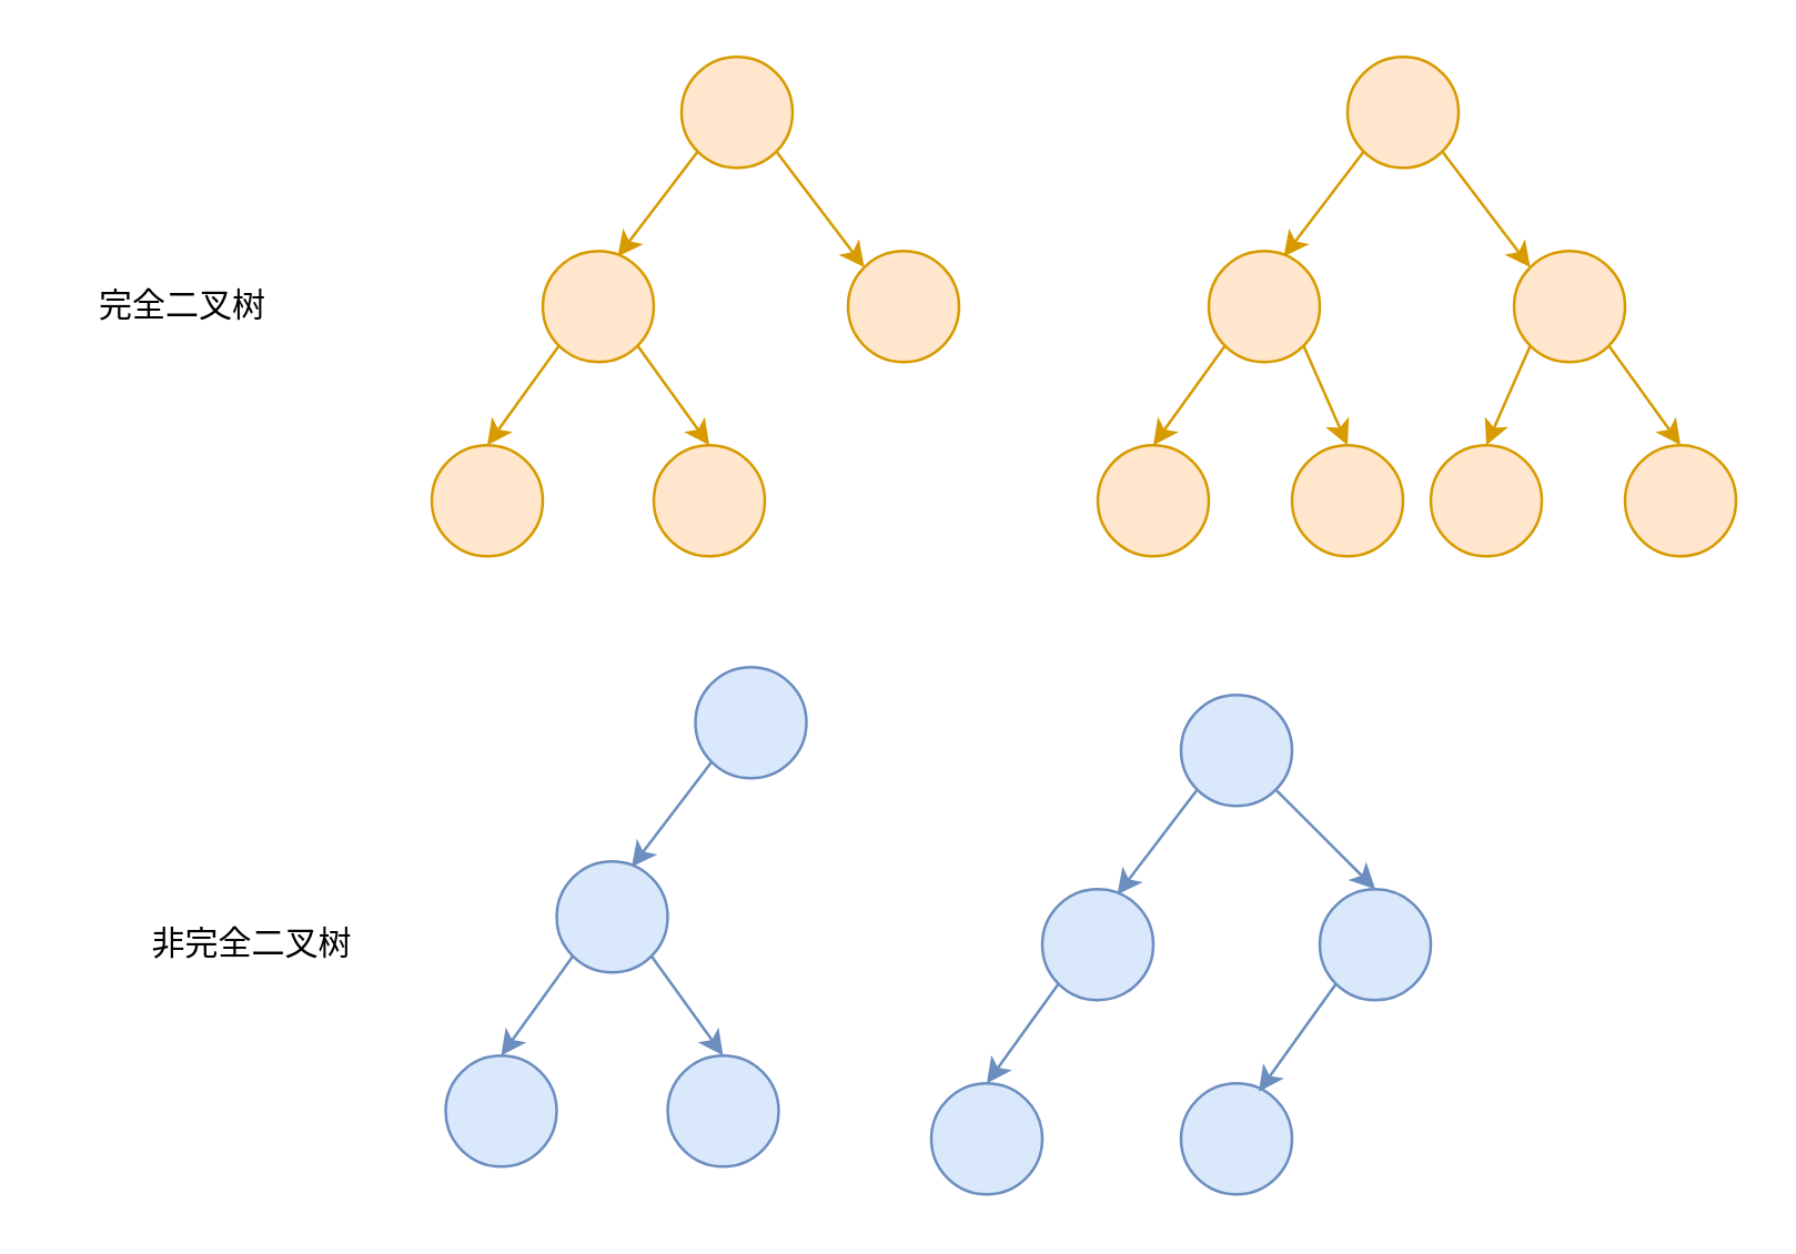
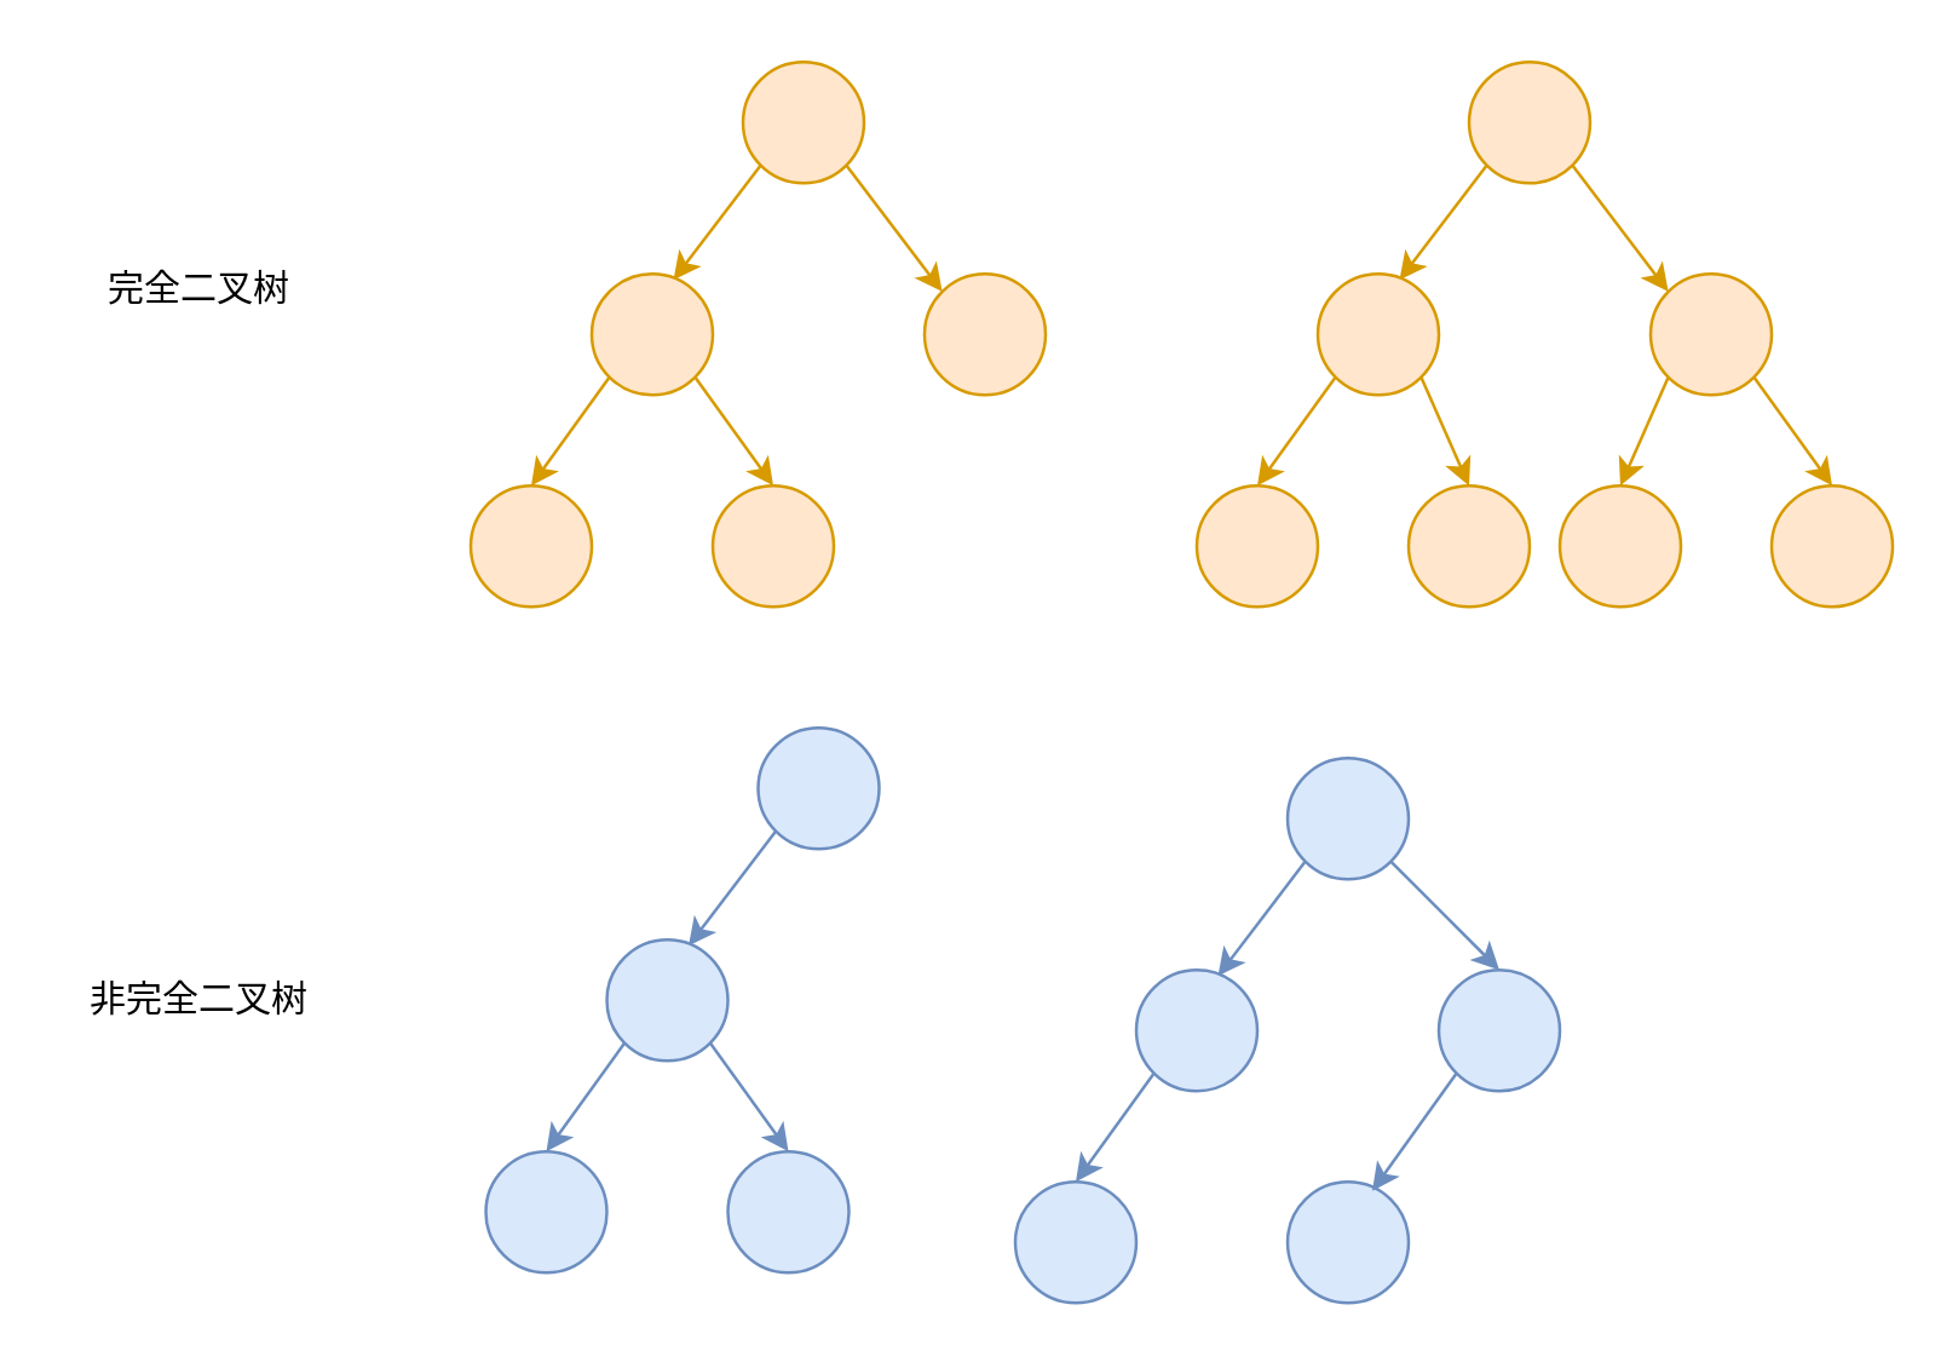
  <mxCell id="0" />
  <mxCell id="1" parent="0" />
  <mxCell id="2" style="rounded=0;orthogonalLoop=1;jettySize=auto;html=1;exitX=0;exitY=1;exitDx=0;exitDy=0;entryX=0.675;entryY=0.05;entryDx=0;entryDy=0;entryPerimeter=0;fillColor=#ffe6cc;strokeColor=#d79b00;" edge="1" parent="1" source="4" target="7"><mxGeometry relative="1" as="geometry" /></mxCell>
  <mxCell id="3" style="edgeStyle=none;rounded=0;orthogonalLoop=1;jettySize=auto;html=1;exitX=1;exitY=1;exitDx=0;exitDy=0;entryX=0;entryY=0;entryDx=0;entryDy=0;fillColor=#ffe6cc;strokeColor=#d79b00;" edge="1" parent="1" source="4" target="8"><mxGeometry relative="1" as="geometry" /></mxCell>
  <mxCell id="4" value="" style="ellipse;whiteSpace=wrap;html=1;aspect=fixed;fillColor=#ffe6cc;strokeColor=#d79b00;" vertex="1" parent="1"><mxGeometry x="245" y="20" width="40" height="40" as="geometry" /></mxCell>
  <mxCell id="5" style="edgeStyle=none;rounded=0;orthogonalLoop=1;jettySize=auto;html=1;exitX=0;exitY=1;exitDx=0;exitDy=0;entryX=0.5;entryY=0;entryDx=0;entryDy=0;fillColor=#ffe6cc;strokeColor=#d79b00;" edge="1" parent="1" source="7" target="9"><mxGeometry relative="1" as="geometry" /></mxCell>
  <mxCell id="6" style="edgeStyle=none;rounded=0;orthogonalLoop=1;jettySize=auto;html=1;exitX=1;exitY=1;exitDx=0;exitDy=0;entryX=0.5;entryY=0;entryDx=0;entryDy=0;fillColor=#ffe6cc;strokeColor=#d79b00;" edge="1" parent="1" source="7" target="10"><mxGeometry relative="1" as="geometry" /></mxCell>
  <mxCell id="7" value="" style="ellipse;whiteSpace=wrap;html=1;aspect=fixed;fillColor=#ffe6cc;strokeColor=#d79b00;" vertex="1" parent="1"><mxGeometry x="195" y="90" width="40" height="40" as="geometry" /></mxCell>
  <mxCell id="8" value="" style="ellipse;whiteSpace=wrap;html=1;aspect=fixed;fillColor=#ffe6cc;strokeColor=#d79b00;" vertex="1" parent="1"><mxGeometry x="305" y="90" width="40" height="40" as="geometry" /></mxCell>
  <mxCell id="9" value="" style="ellipse;whiteSpace=wrap;html=1;aspect=fixed;fillColor=#ffe6cc;strokeColor=#d79b00;" vertex="1" parent="1"><mxGeometry x="155" y="160" width="40" height="40" as="geometry" /></mxCell>
  <mxCell id="10" value="" style="ellipse;whiteSpace=wrap;html=1;aspect=fixed;fillColor=#ffe6cc;strokeColor=#d79b00;" vertex="1" parent="1"><mxGeometry x="235" y="160" width="40" height="40" as="geometry" /></mxCell>
  <mxCell id="11" style="rounded=0;orthogonalLoop=1;jettySize=auto;html=1;exitX=0;exitY=1;exitDx=0;exitDy=0;entryX=0.675;entryY=0.05;entryDx=0;entryDy=0;entryPerimeter=0;fillColor=#ffe6cc;strokeColor=#d79b00;" edge="1" parent="1" source="13" target="16"><mxGeometry relative="1" as="geometry" /></mxCell>
  <mxCell id="12" style="edgeStyle=none;rounded=0;orthogonalLoop=1;jettySize=auto;html=1;exitX=1;exitY=1;exitDx=0;exitDy=0;entryX=0;entryY=0;entryDx=0;entryDy=0;fillColor=#ffe6cc;strokeColor=#d79b00;" edge="1" parent="1" source="13" target="19"><mxGeometry relative="1" as="geometry" /></mxCell>
  <mxCell id="13" value="" style="ellipse;whiteSpace=wrap;html=1;aspect=fixed;fillColor=#ffe6cc;strokeColor=#d79b00;" vertex="1" parent="1"><mxGeometry x="485" y="20" width="40" height="40" as="geometry" /></mxCell>
  <mxCell id="14" style="edgeStyle=none;rounded=0;orthogonalLoop=1;jettySize=auto;html=1;exitX=0;exitY=1;exitDx=0;exitDy=0;entryX=0.5;entryY=0;entryDx=0;entryDy=0;fillColor=#ffe6cc;strokeColor=#d79b00;" edge="1" parent="1" source="16" target="20"><mxGeometry relative="1" as="geometry" /></mxCell>
  <mxCell id="15" style="edgeStyle=none;rounded=0;orthogonalLoop=1;jettySize=auto;html=1;exitX=1;exitY=1;exitDx=0;exitDy=0;entryX=0.5;entryY=0;entryDx=0;entryDy=0;fillColor=#ffe6cc;strokeColor=#d79b00;" edge="1" parent="1" source="16" target="21"><mxGeometry relative="1" as="geometry" /></mxCell>
  <mxCell id="16" value="" style="ellipse;whiteSpace=wrap;html=1;aspect=fixed;fillColor=#ffe6cc;strokeColor=#d79b00;" vertex="1" parent="1"><mxGeometry x="435" y="90" width="40" height="40" as="geometry" /></mxCell>
  <mxCell id="17" style="edgeStyle=none;rounded=0;orthogonalLoop=1;jettySize=auto;html=1;exitX=0;exitY=1;exitDx=0;exitDy=0;entryX=0.5;entryY=0;entryDx=0;entryDy=0;fillColor=#ffe6cc;strokeColor=#d79b00;" edge="1" parent="1" source="19" target="22"><mxGeometry relative="1" as="geometry" /></mxCell>
  <mxCell id="18" style="edgeStyle=none;rounded=0;orthogonalLoop=1;jettySize=auto;html=1;exitX=1;exitY=1;exitDx=0;exitDy=0;entryX=0.5;entryY=0;entryDx=0;entryDy=0;fillColor=#ffe6cc;strokeColor=#d79b00;" edge="1" parent="1" source="19" target="23"><mxGeometry relative="1" as="geometry" /></mxCell>
  <mxCell id="19" value="" style="ellipse;whiteSpace=wrap;html=1;aspect=fixed;fillColor=#ffe6cc;strokeColor=#d79b00;" vertex="1" parent="1"><mxGeometry x="545" y="90" width="40" height="40" as="geometry" /></mxCell>
  <mxCell id="20" value="" style="ellipse;whiteSpace=wrap;html=1;aspect=fixed;fillColor=#ffe6cc;strokeColor=#d79b00;" vertex="1" parent="1"><mxGeometry x="395" y="160" width="40" height="40" as="geometry" /></mxCell>
  <mxCell id="21" value="" style="ellipse;whiteSpace=wrap;html=1;aspect=fixed;fillColor=#ffe6cc;strokeColor=#d79b00;" vertex="1" parent="1"><mxGeometry x="465" y="160" width="40" height="40" as="geometry" /></mxCell>
  <mxCell id="22" value="" style="ellipse;whiteSpace=wrap;html=1;aspect=fixed;fillColor=#ffe6cc;strokeColor=#d79b00;" vertex="1" parent="1"><mxGeometry x="515" y="160" width="40" height="40" as="geometry" /></mxCell>
  <mxCell id="23" value="" style="ellipse;whiteSpace=wrap;html=1;aspect=fixed;fillColor=#ffe6cc;strokeColor=#d79b00;" vertex="1" parent="1"><mxGeometry x="585" y="160" width="40" height="40" as="geometry" /></mxCell>
- <mxCell id="24" value="完全二叉树" style="text;html=1;align=center;verticalAlign=middle;resizable=0;points=[];autosize=1;strokeColor=none;" vertex="1" parent="1"><mxGeometry x="25" y="100" width="80" height="20" as="geometry" /></mxCell>
+ <mxCell id="24" value="完全二叉树" style="text;html=1;align=center;verticalAlign=middle;resizable=0;points=[];autosize=1;strokeColor=none;" vertex="1" parent="1"><mxGeometry x="25" y="85" width="80" height="20" as="geometry" /></mxCell>
  <mxCell id="25" style="rounded=0;orthogonalLoop=1;jettySize=auto;html=1;exitX=0;exitY=1;exitDx=0;exitDy=0;entryX=0.675;entryY=0.05;entryDx=0;entryDy=0;entryPerimeter=0;fillColor=#dae8fc;strokeColor=#6c8ebf;" edge="1" parent="1" source="26" target="29"><mxGeometry relative="1" as="geometry" /></mxCell>
  <mxCell id="26" value="" style="ellipse;whiteSpace=wrap;html=1;aspect=fixed;fillColor=#dae8fc;strokeColor=#6c8ebf;" vertex="1" parent="1"><mxGeometry x="250" y="240" width="40" height="40" as="geometry" /></mxCell>
  <mxCell id="27" style="edgeStyle=none;rounded=0;orthogonalLoop=1;jettySize=auto;html=1;exitX=0;exitY=1;exitDx=0;exitDy=0;entryX=0.5;entryY=0;entryDx=0;entryDy=0;fillColor=#dae8fc;strokeColor=#6c8ebf;" edge="1" parent="1" source="29" target="30"><mxGeometry relative="1" as="geometry" /></mxCell>
  <mxCell id="28" style="edgeStyle=none;rounded=0;orthogonalLoop=1;jettySize=auto;html=1;exitX=1;exitY=1;exitDx=0;exitDy=0;entryX=0.5;entryY=0;entryDx=0;entryDy=0;fillColor=#dae8fc;strokeColor=#6c8ebf;" edge="1" parent="1" source="29" target="31"><mxGeometry relative="1" as="geometry" /></mxCell>
  <mxCell id="29" value="" style="ellipse;whiteSpace=wrap;html=1;aspect=fixed;fillColor=#dae8fc;strokeColor=#6c8ebf;" vertex="1" parent="1"><mxGeometry x="200" y="310" width="40" height="40" as="geometry" /></mxCell>
  <mxCell id="30" value="" style="ellipse;whiteSpace=wrap;html=1;aspect=fixed;fillColor=#dae8fc;strokeColor=#6c8ebf;" vertex="1" parent="1"><mxGeometry x="160" y="380" width="40" height="40" as="geometry" /></mxCell>
  <mxCell id="31" value="" style="ellipse;whiteSpace=wrap;html=1;aspect=fixed;fillColor=#dae8fc;strokeColor=#6c8ebf;" vertex="1" parent="1"><mxGeometry x="240" y="380" width="40" height="40" as="geometry" /></mxCell>
  <mxCell id="32" style="rounded=0;orthogonalLoop=1;jettySize=auto;html=1;exitX=0;exitY=1;exitDx=0;exitDy=0;entryX=0.675;entryY=0.05;entryDx=0;entryDy=0;entryPerimeter=0;fillColor=#dae8fc;strokeColor=#6c8ebf;" edge="1" parent="1" source="34" target="36"><mxGeometry relative="1" as="geometry" /></mxCell>
  <mxCell id="33" style="edgeStyle=none;rounded=0;orthogonalLoop=1;jettySize=auto;html=1;exitX=1;exitY=1;exitDx=0;exitDy=0;entryX=0.5;entryY=0;entryDx=0;entryDy=0;fillColor=#dae8fc;strokeColor=#6c8ebf;" edge="1" parent="1" source="34" target="40"><mxGeometry relative="1" as="geometry" /></mxCell>
  <mxCell id="34" value="" style="ellipse;whiteSpace=wrap;html=1;aspect=fixed;fillColor=#dae8fc;strokeColor=#6c8ebf;" vertex="1" parent="1"><mxGeometry x="425" y="250" width="40" height="40" as="geometry" /></mxCell>
  <mxCell id="35" style="edgeStyle=none;rounded=0;orthogonalLoop=1;jettySize=auto;html=1;exitX=0;exitY=1;exitDx=0;exitDy=0;entryX=0.5;entryY=0;entryDx=0;entryDy=0;fillColor=#dae8fc;strokeColor=#6c8ebf;" edge="1" parent="1" source="36" target="37"><mxGeometry relative="1" as="geometry" /></mxCell>
  <mxCell id="36" value="" style="ellipse;whiteSpace=wrap;html=1;aspect=fixed;fillColor=#dae8fc;strokeColor=#6c8ebf;" vertex="1" parent="1"><mxGeometry x="375" y="320" width="40" height="40" as="geometry" /></mxCell>
  <mxCell id="37" value="" style="ellipse;whiteSpace=wrap;html=1;aspect=fixed;fillColor=#dae8fc;strokeColor=#6c8ebf;" vertex="1" parent="1"><mxGeometry x="335" y="390" width="40" height="40" as="geometry" /></mxCell>
  <mxCell id="38" value="" style="ellipse;whiteSpace=wrap;html=1;aspect=fixed;fillColor=#dae8fc;strokeColor=#6c8ebf;" vertex="1" parent="1"><mxGeometry x="425" y="390" width="40" height="40" as="geometry" /></mxCell>
  <mxCell id="39" style="edgeStyle=none;rounded=0;orthogonalLoop=1;jettySize=auto;html=1;exitX=0;exitY=1;exitDx=0;exitDy=0;entryX=0.7;entryY=0.075;entryDx=0;entryDy=0;entryPerimeter=0;fillColor=#dae8fc;strokeColor=#6c8ebf;" edge="1" parent="1" source="40" target="38"><mxGeometry relative="1" as="geometry" /></mxCell>
  <mxCell id="40" value="" style="ellipse;whiteSpace=wrap;html=1;aspect=fixed;fillColor=#dae8fc;strokeColor=#6c8ebf;" vertex="1" parent="1"><mxGeometry x="475" y="320" width="40" height="40" as="geometry" /></mxCell>
- <mxCell id="41" value="非完全二叉树" style="text;html=1;align=center;verticalAlign=middle;resizable=0;points=[];autosize=1;strokeColor=none;" vertex="1" parent="1"><mxGeometry x="45" y="330" width="90" height="20" as="geometry" /></mxCell>
+ <mxCell id="41" value="非完全二叉树" style="text;html=1;align=center;verticalAlign=middle;resizable=0;points=[];autosize=1;strokeColor=none;" vertex="1" parent="1"><mxGeometry x="20" y="320" width="90" height="20" as="geometry" /></mxCell>
